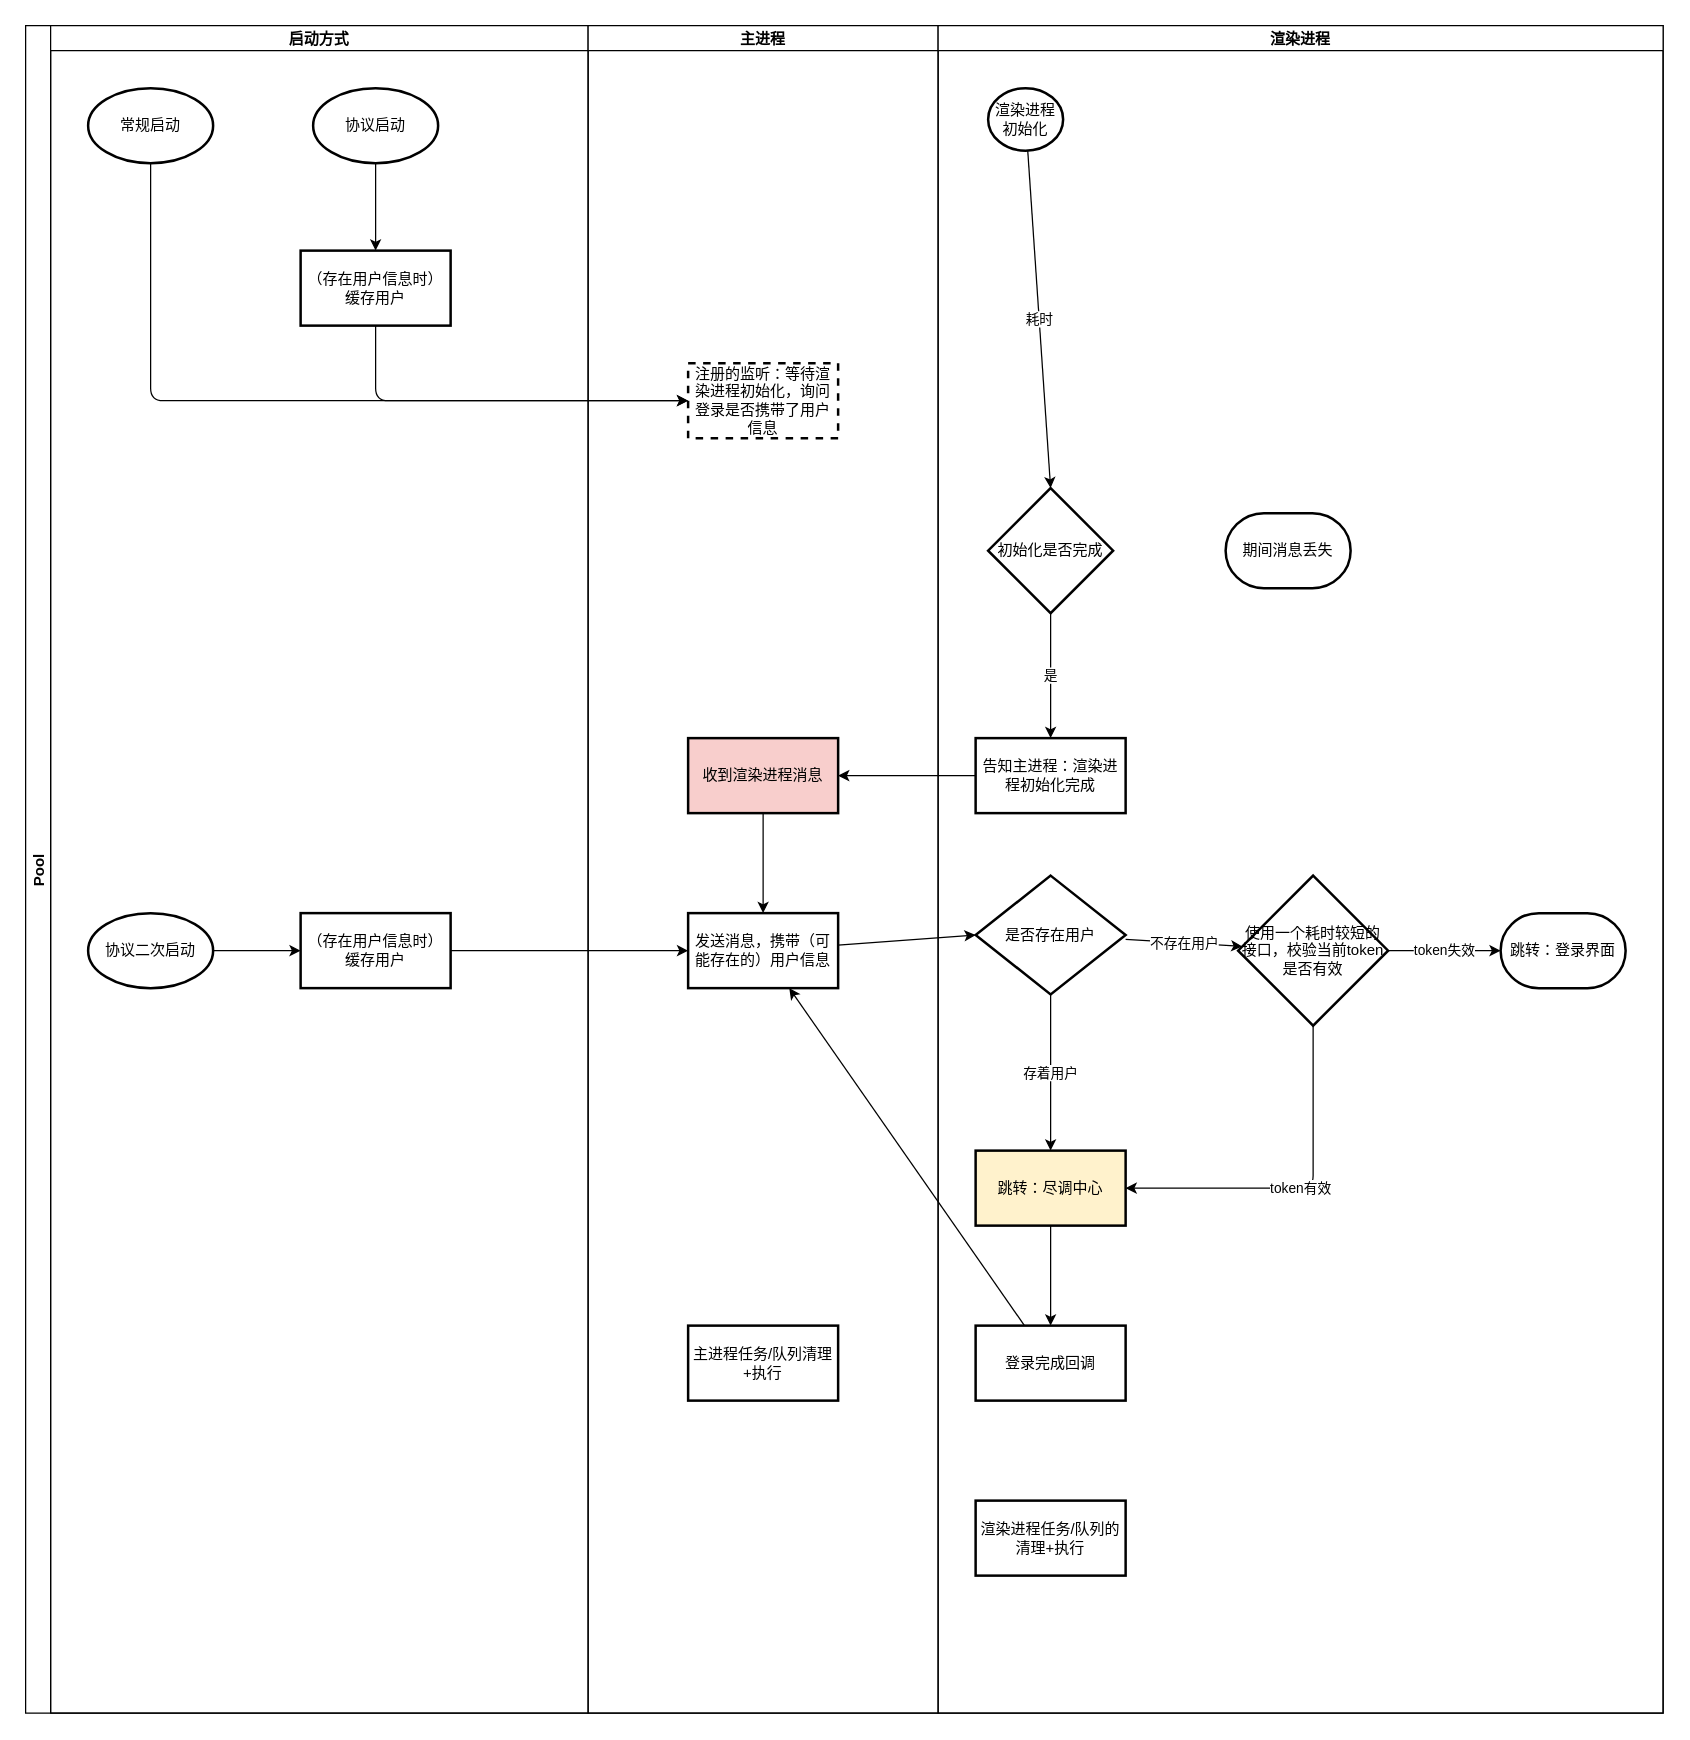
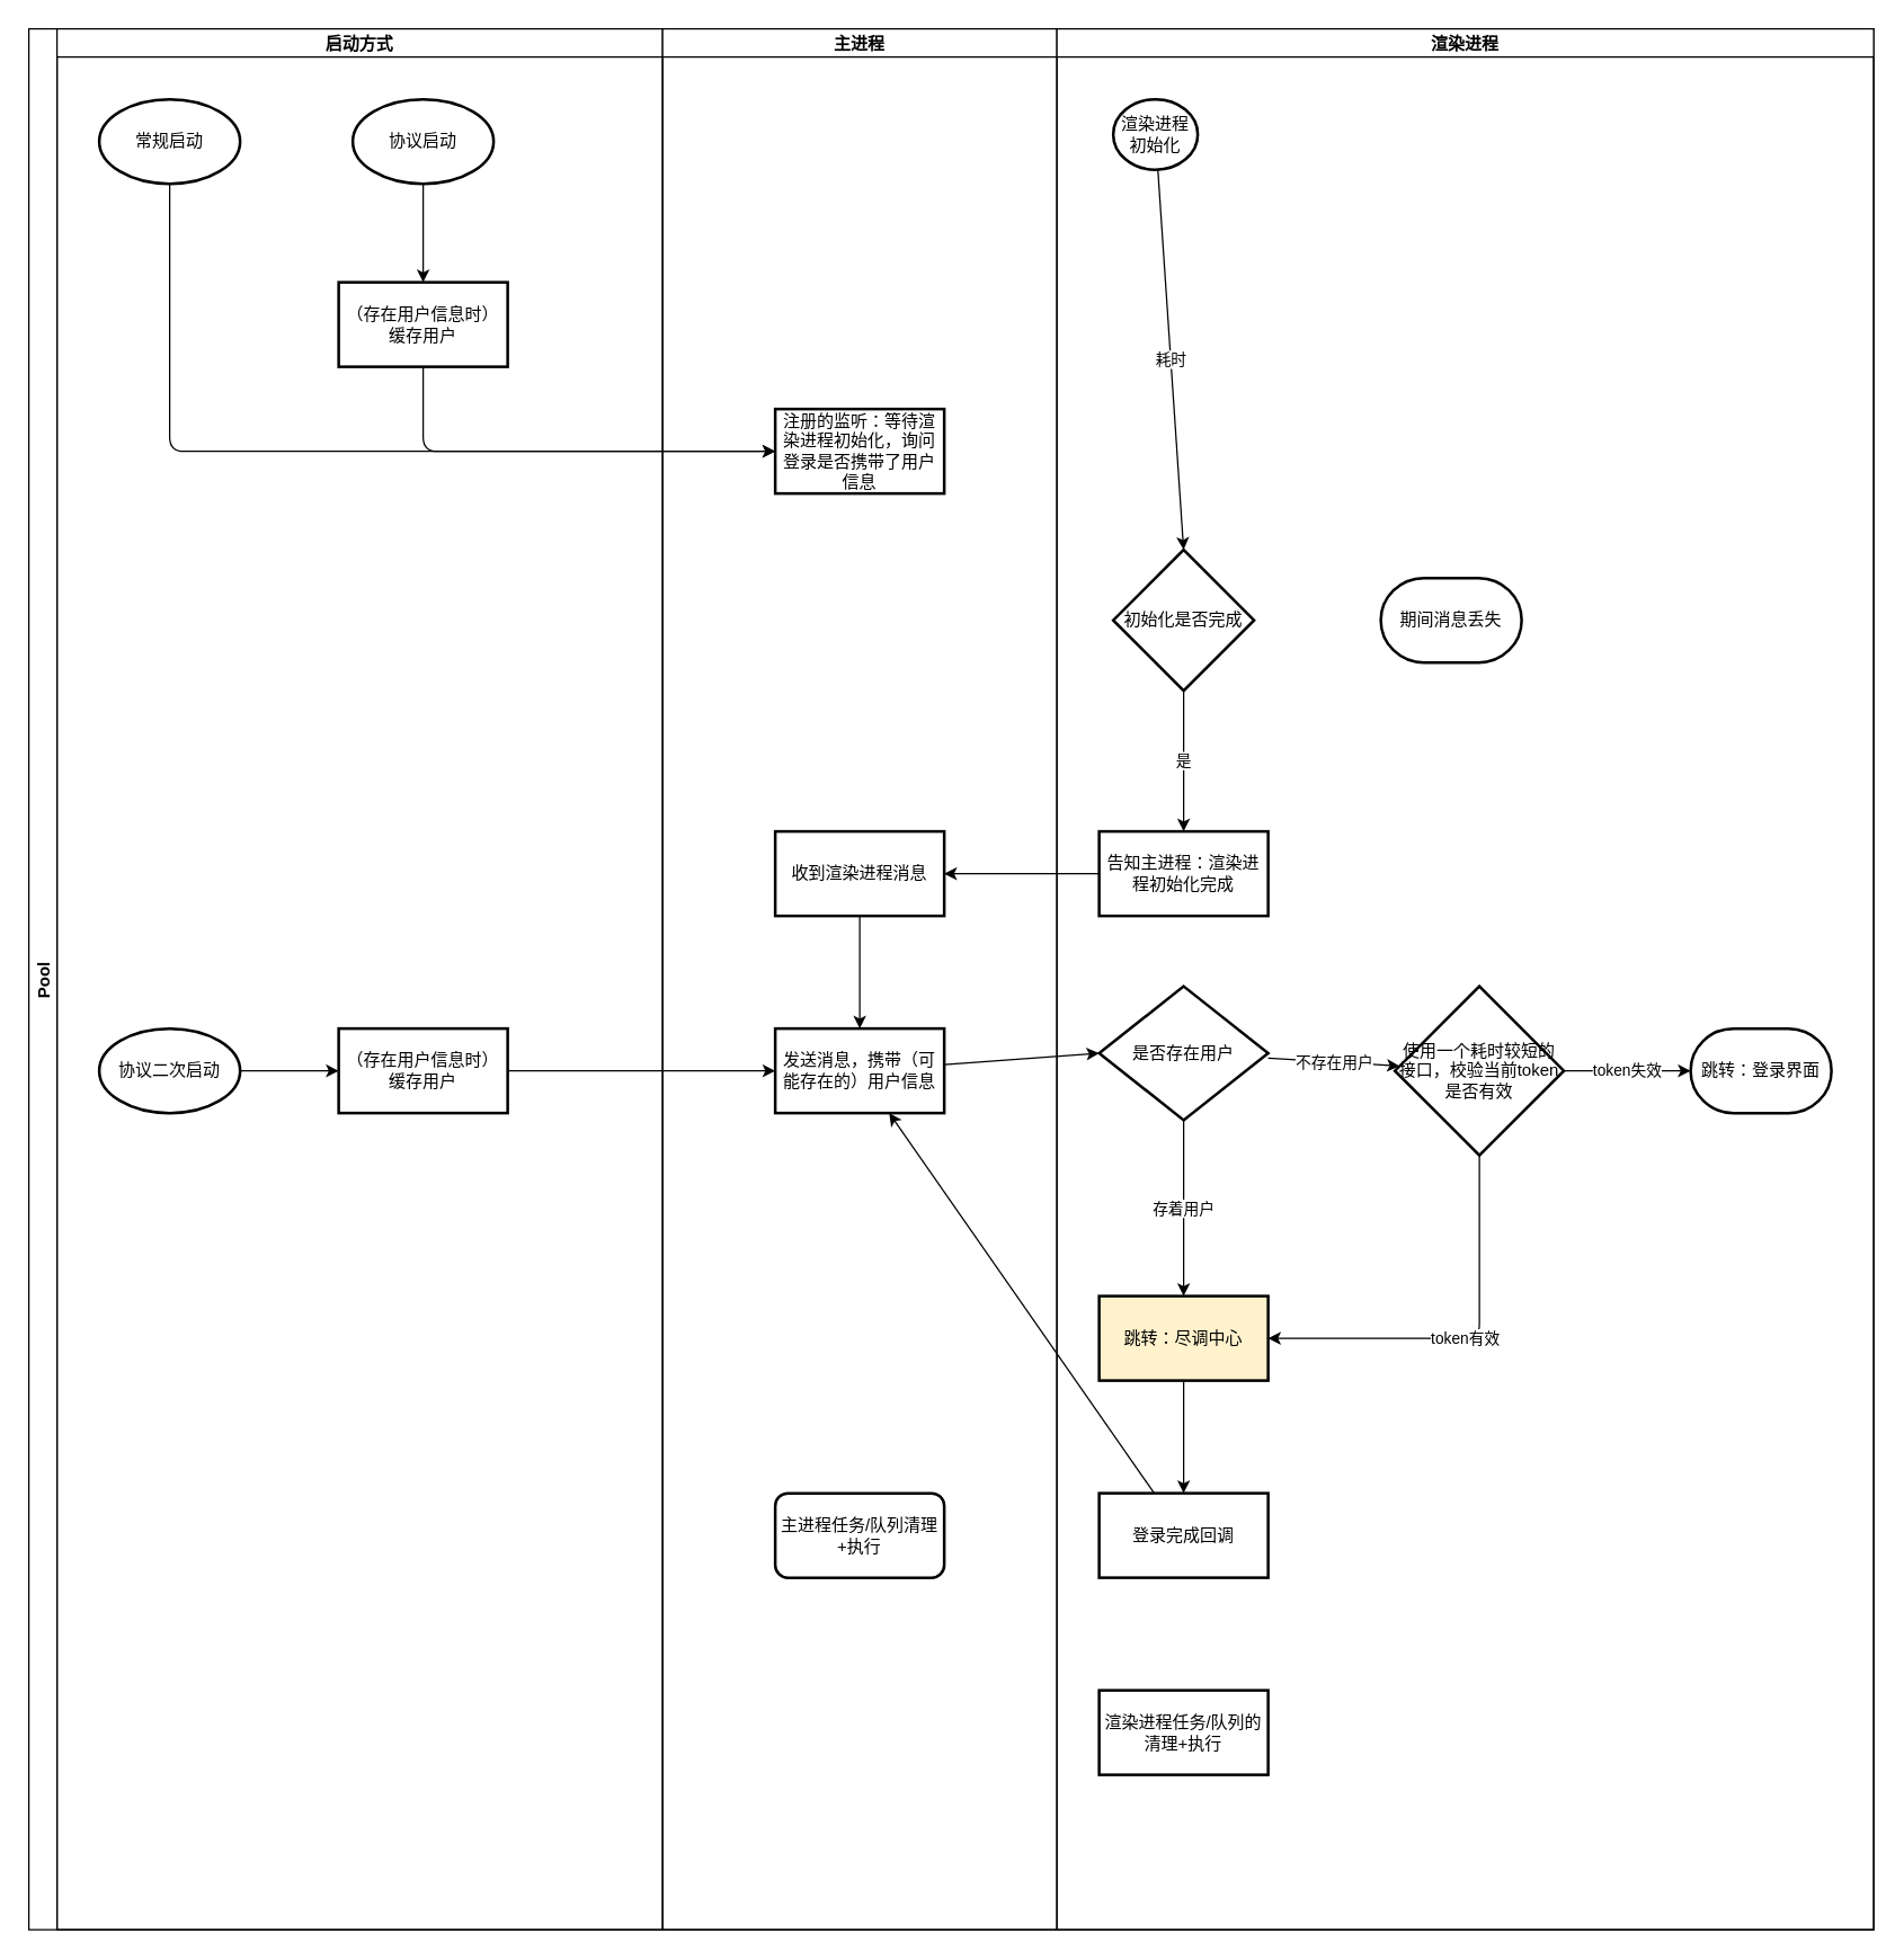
  <mxCell id="0" />
  <mxCell id="1" parent="0" />
  <mxCell id="2" value="Pool" style="swimlane;childLayout=stackLayout;resizeParent=1;resizeParentMax=0;startSize=20;horizontal=0;horizontalStack=1;" parent="1" vertex="1"><mxGeometry x="20" y="20" width="1310" height="1350" as="geometry"><mxRectangle x="570" y="100" width="40" height="60" as="alternateBounds" /></mxGeometry></mxCell>
  <mxCell id="3" value="启动方式" style="swimlane;startSize=20;" parent="2" vertex="1"><mxGeometry x="20" width="430" height="1350" as="geometry"><mxRectangle x="20" width="40" height="480" as="alternateBounds" /></mxGeometry></mxCell>
  <mxCell id="4" value="常规启动" style="strokeWidth=2;html=1;shape=mxgraph.flowchart.start_1;whiteSpace=wrap;" parent="3" vertex="1"><mxGeometry x="30" y="50" width="100" height="60" as="geometry" /></mxCell>
  <mxCell id="5" style="edgeStyle=none;html=1;exitX=0.5;exitY=1;exitDx=0;exitDy=0;exitPerimeter=0;entryX=0.5;entryY=0;entryDx=0;entryDy=0;" parent="3" source="6" target="9" edge="1"><mxGeometry relative="1" as="geometry" /></mxCell>
  <mxCell id="6" value="协议启动" style="strokeWidth=2;html=1;shape=mxgraph.flowchart.start_1;whiteSpace=wrap;" parent="3" vertex="1"><mxGeometry x="210" y="50" width="100" height="60" as="geometry" /></mxCell>
  <mxCell id="7" style="edgeStyle=none;html=1;entryX=0;entryY=0.5;entryDx=0;entryDy=0;" parent="3" source="8" target="10" edge="1"><mxGeometry relative="1" as="geometry" /></mxCell>
  <mxCell id="8" value="协议二次启动" style="strokeWidth=2;html=1;shape=mxgraph.flowchart.start_1;whiteSpace=wrap;" parent="3" vertex="1"><mxGeometry x="30" y="710" width="100" height="60" as="geometry" /></mxCell>
  <mxCell id="9" value="（存在用户信息时）缓存用户" style="whiteSpace=wrap;html=1;strokeWidth=2;" parent="3" vertex="1"><mxGeometry x="200" y="180" width="120" height="60" as="geometry" /></mxCell>
  <mxCell id="10" value="（存在用户信息时）缓存用户" style="whiteSpace=wrap;html=1;strokeWidth=2;" parent="3" vertex="1"><mxGeometry x="200" y="710" width="120" height="60" as="geometry" /></mxCell>
  <mxCell id="11" style="edgeStyle=none;html=1;exitX=0.5;exitY=1;exitDx=0;exitDy=0;exitPerimeter=0;entryX=0;entryY=0.5;entryDx=0;entryDy=0;" parent="2" source="4" target="17" edge="1"><mxGeometry relative="1" as="geometry"><Array as="points"><mxPoint x="100" y="300" /></Array></mxGeometry></mxCell>
  <mxCell id="12" style="edgeStyle=none;html=1;exitX=0.5;exitY=1;exitDx=0;exitDy=0;entryX=0;entryY=0.5;entryDx=0;entryDy=0;" parent="2" source="9" target="17" edge="1"><mxGeometry relative="1" as="geometry"><Array as="points"><mxPoint x="280" y="300" /></Array></mxGeometry></mxCell>
  <mxCell id="13" style="edgeStyle=none;html=1;entryX=0;entryY=0.5;entryDx=0;entryDy=0;" parent="2" source="10" target="20" edge="1"><mxGeometry relative="1" as="geometry" /></mxCell>
  <mxCell id="14" style="edgeStyle=none;html=1;entryX=1;entryY=0.5;entryDx=0;entryDy=0;" parent="2" source="28" target="19" edge="1"><mxGeometry relative="1" as="geometry" /></mxCell>
  <mxCell id="15" style="edgeStyle=none;html=1;entryX=0;entryY=0.5;entryDx=0;entryDy=0;entryPerimeter=0;" parent="2" source="20" target="30" edge="1"><mxGeometry relative="1" as="geometry" /></mxCell>
  <mxCell id="16" value="主进程" style="swimlane;startSize=20;" parent="2" vertex="1"><mxGeometry x="450" width="280" height="1350" as="geometry" /></mxCell>
- <mxCell id="17" value="注册的监听：等待渲染进程初始化，询问登录是否携带了用户信息" style="whiteSpace=wrap;html=1;strokeWidth=2;dashed=1;" parent="16" vertex="1"><mxGeometry x="80" y="270" width="120" height="60" as="geometry" /></mxCell>
+ <mxCell id="17" value="注册的监听：等待渲染进程初始化，询问登录是否携带了用户信息" style="whiteSpace=wrap;html=1;strokeWidth=2;" parent="16" vertex="1"><mxGeometry x="80" y="270" width="120" height="60" as="geometry" /></mxCell>
  <mxCell id="18" value="" style="edgeStyle=none;html=1;" parent="16" source="19" target="20" edge="1"><mxGeometry relative="1" as="geometry" /></mxCell>
- <mxCell id="19" value="收到渲染进程消息" style="whiteSpace=wrap;html=1;strokeWidth=2;fillColor=#f8cecc;" parent="16" vertex="1"><mxGeometry x="80" y="570" width="120" height="60" as="geometry" /></mxCell>
+ <mxCell id="19" value="收到渲染进程消息" style="whiteSpace=wrap;html=1;strokeWidth=2;" parent="16" vertex="1"><mxGeometry x="80" y="570" width="120" height="60" as="geometry" /></mxCell>
  <mxCell id="20" value="发送消息，携带（可能存在的）用户信息" style="whiteSpace=wrap;html=1;strokeWidth=2;" parent="16" vertex="1"><mxGeometry x="80" y="710" width="120" height="60" as="geometry" /></mxCell>
- <mxCell id="21" value="主进程任务/队列清理+执行" style="whiteSpace=wrap;html=1;strokeWidth=2;" parent="16" vertex="1"><mxGeometry x="80" y="1040" width="120" height="60" as="geometry" /></mxCell>
+ <mxCell id="21" value="主进程任务/队列清理+执行" style="whiteSpace=wrap;html=1;strokeWidth=2;rounded=1;" parent="16" vertex="1"><mxGeometry x="80" y="1040" width="120" height="60" as="geometry" /></mxCell>
  <mxCell id="22" value="渲染进程" style="swimlane;startSize=20;" parent="2" vertex="1"><mxGeometry x="730" width="580" height="1350" as="geometry" /></mxCell>
  <mxCell id="23" value="渲染进程初始化" style="strokeWidth=2;html=1;shape=mxgraph.flowchart.start_1;whiteSpace=wrap;" parent="22" vertex="1"><mxGeometry x="40" y="50" width="60" height="50" as="geometry" /></mxCell>
  <mxCell id="24" value="耗时" style="edgeStyle=none;html=1;entryX=0.5;entryY=0;entryDx=0;entryDy=0;entryPerimeter=0;" parent="22" source="23" target="26" edge="1"><mxGeometry relative="1" as="geometry" /></mxCell>
  <mxCell id="25" value="是" style="edgeStyle=none;html=1;" parent="22" source="26" target="28" edge="1"><mxGeometry relative="1" as="geometry" /></mxCell>
  <mxCell id="26" value="初始化是否完成" style="strokeWidth=2;html=1;shape=mxgraph.flowchart.decision;whiteSpace=wrap;" parent="22" vertex="1"><mxGeometry x="40" y="370" width="100" height="100" as="geometry" /></mxCell>
  <mxCell id="27" value="期间消息丢失" style="strokeWidth=2;html=1;shape=mxgraph.flowchart.terminator;whiteSpace=wrap;" parent="22" vertex="1"><mxGeometry x="230" y="390" width="100" height="60" as="geometry" /></mxCell>
  <mxCell id="28" value="告知主进程：渲染进程初始化完成" style="whiteSpace=wrap;html=1;strokeWidth=2;" parent="22" vertex="1"><mxGeometry x="30" y="570" width="120" height="60" as="geometry" /></mxCell>
  <mxCell id="29" value="不存在用户" style="edgeStyle=none;html=1;" parent="22" source="30" target="31" edge="1"><mxGeometry relative="1" as="geometry" /></mxCell>
  <mxCell id="30" value="是否存在用户" style="strokeWidth=2;html=1;shape=mxgraph.flowchart.decision;whiteSpace=wrap;" parent="22" vertex="1"><mxGeometry x="30" y="680" width="120" height="95" as="geometry" /></mxCell>
  <mxCell id="31" value="使用一个耗时较短的接口，校验当前token是否有效" style="rhombus;whiteSpace=wrap;html=1;strokeWidth=2;" parent="22" vertex="1"><mxGeometry x="240" y="680" width="120" height="120" as="geometry" /></mxCell>
  <mxCell id="32" value="" style="edgeStyle=none;html=1;" parent="22" source="33" target="39" edge="1"><mxGeometry relative="1" as="geometry" /></mxCell>
  <mxCell id="33" value="跳转：尽调中心" style="whiteSpace=wrap;html=1;strokeWidth=2;fillColor=#fff2cc;" parent="22" vertex="1"><mxGeometry x="30" y="900" width="120" height="60" as="geometry" /></mxCell>
  <mxCell id="34" value="存着用户" style="edgeStyle=none;html=1;entryX=0.5;entryY=0;entryDx=0;entryDy=0;exitX=0.5;exitY=1;exitDx=0;exitDy=0;exitPerimeter=0;" parent="22" source="30" target="33" edge="1"><mxGeometry relative="1" as="geometry"><mxPoint x="210" y="740" as="targetPoint" /></mxGeometry></mxCell>
  <mxCell id="35" value="token有效" style="edgeStyle=none;html=1;entryX=1;entryY=0.5;entryDx=0;entryDy=0;" parent="22" source="31" target="33" edge="1"><mxGeometry relative="1" as="geometry"><Array as="points"><mxPoint x="300" y="930" /></Array></mxGeometry></mxCell>
  <mxCell id="36" value="跳转：登录界面" style="strokeWidth=2;html=1;shape=mxgraph.flowchart.terminator;whiteSpace=wrap;" parent="22" vertex="1"><mxGeometry x="450" y="710" width="100" height="60" as="geometry" /></mxCell>
  <mxCell id="37" value="token失效" style="edgeStyle=none;html=1;entryX=0;entryY=0.5;entryDx=0;entryDy=0;entryPerimeter=0;" parent="22" source="31" target="36" edge="1"><mxGeometry relative="1" as="geometry"><mxPoint x="90" y="1050" as="targetPoint" /></mxGeometry></mxCell>
  <mxCell id="38" value="" style="edgeStyle=none;html=1;" parent="22" source="39" target="20" edge="1"><mxGeometry relative="1" as="geometry" /></mxCell>
  <mxCell id="39" value="登录完成回调" style="whiteSpace=wrap;html=1;strokeWidth=2;" parent="22" vertex="1"><mxGeometry x="30" y="1040" width="120" height="60" as="geometry" /></mxCell>
  <mxCell id="40" value="渲染进程任务/队列的清理+执行" style="whiteSpace=wrap;html=1;strokeWidth=2;" parent="22" vertex="1"><mxGeometry x="30" y="1180" width="120" height="60" as="geometry" /></mxCell>
